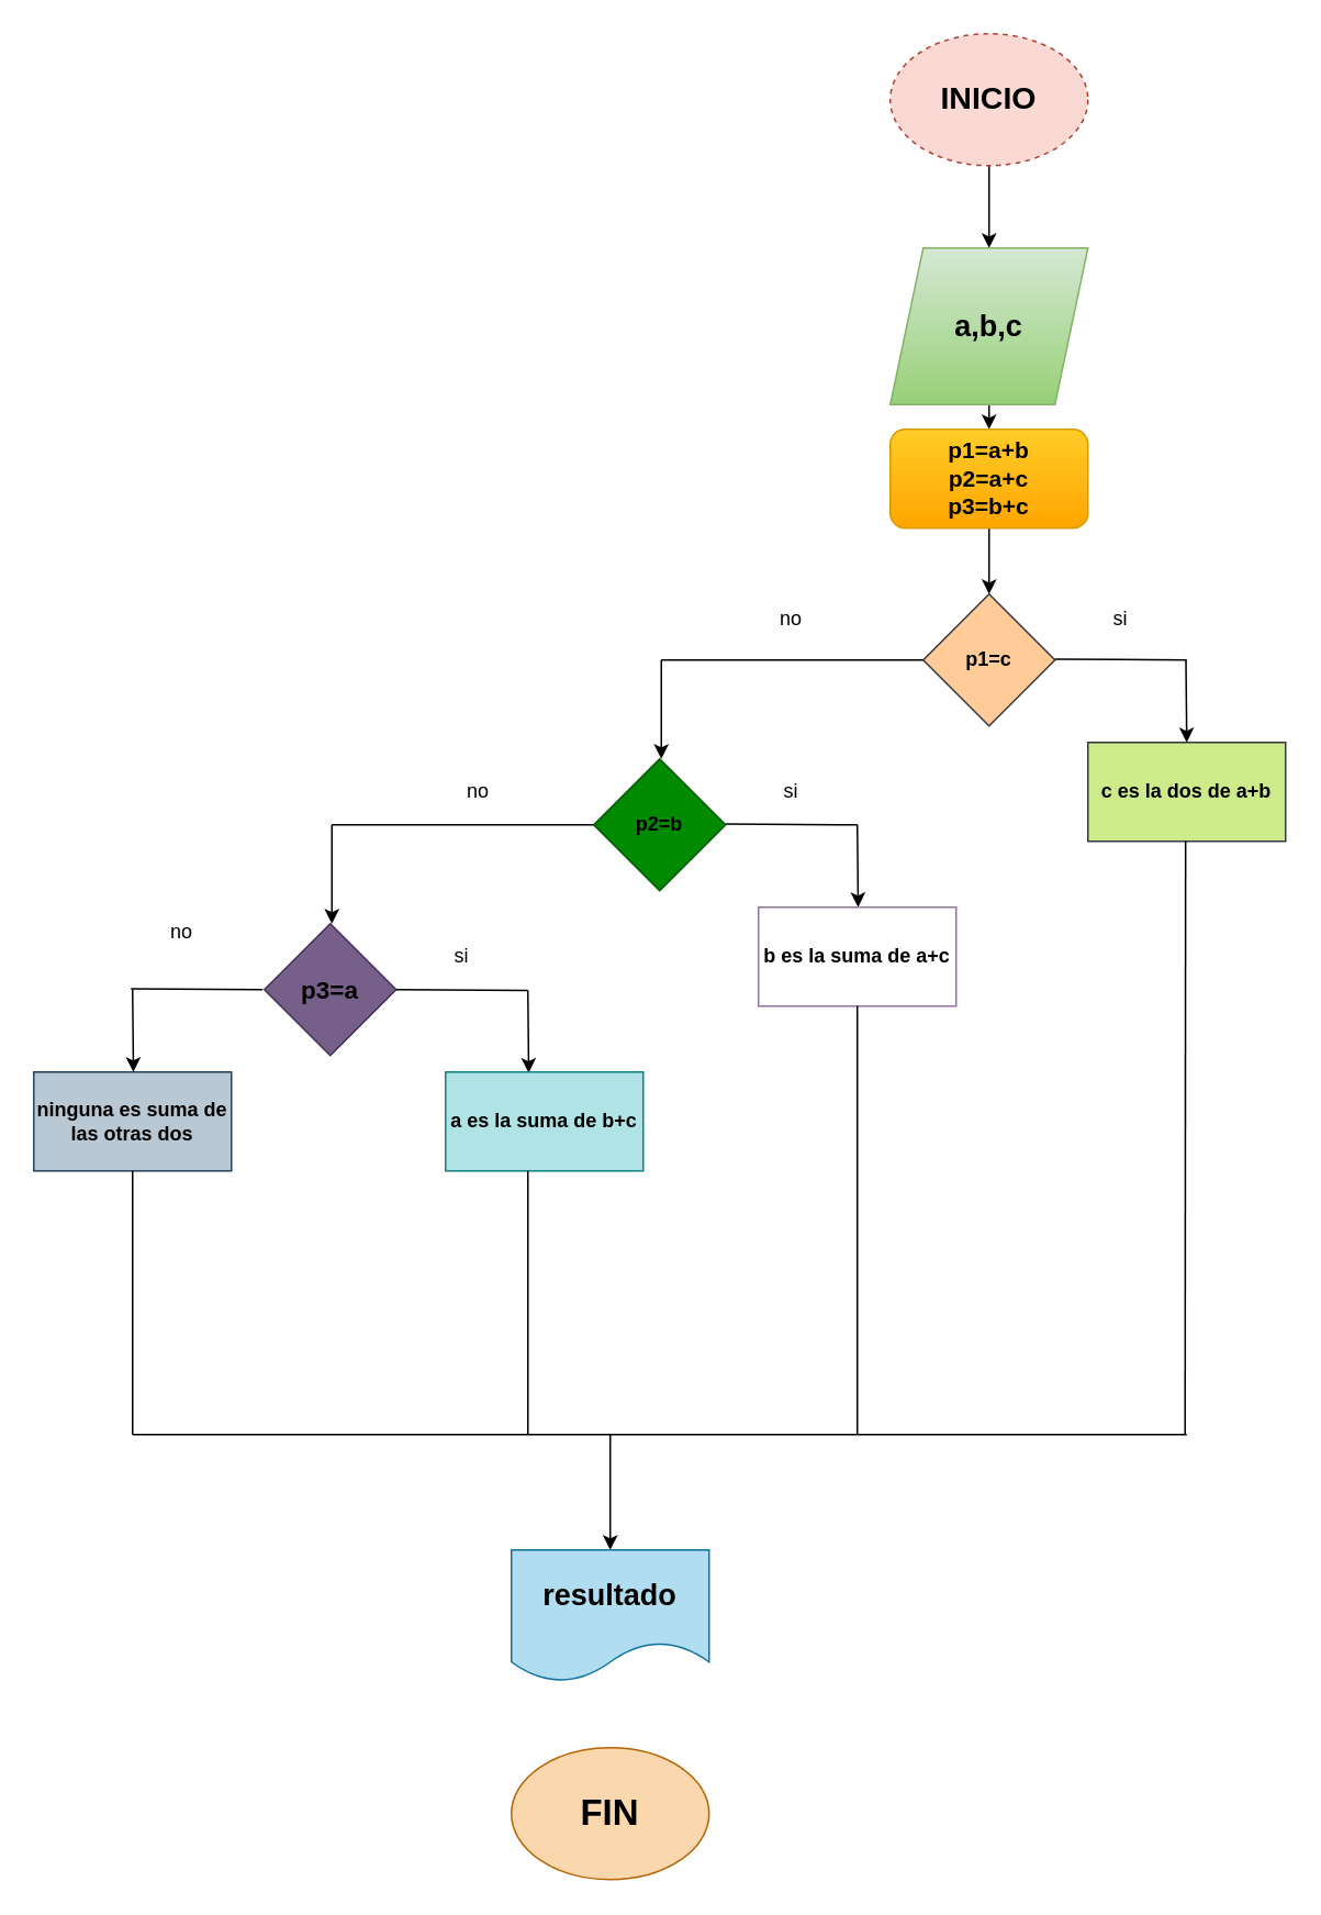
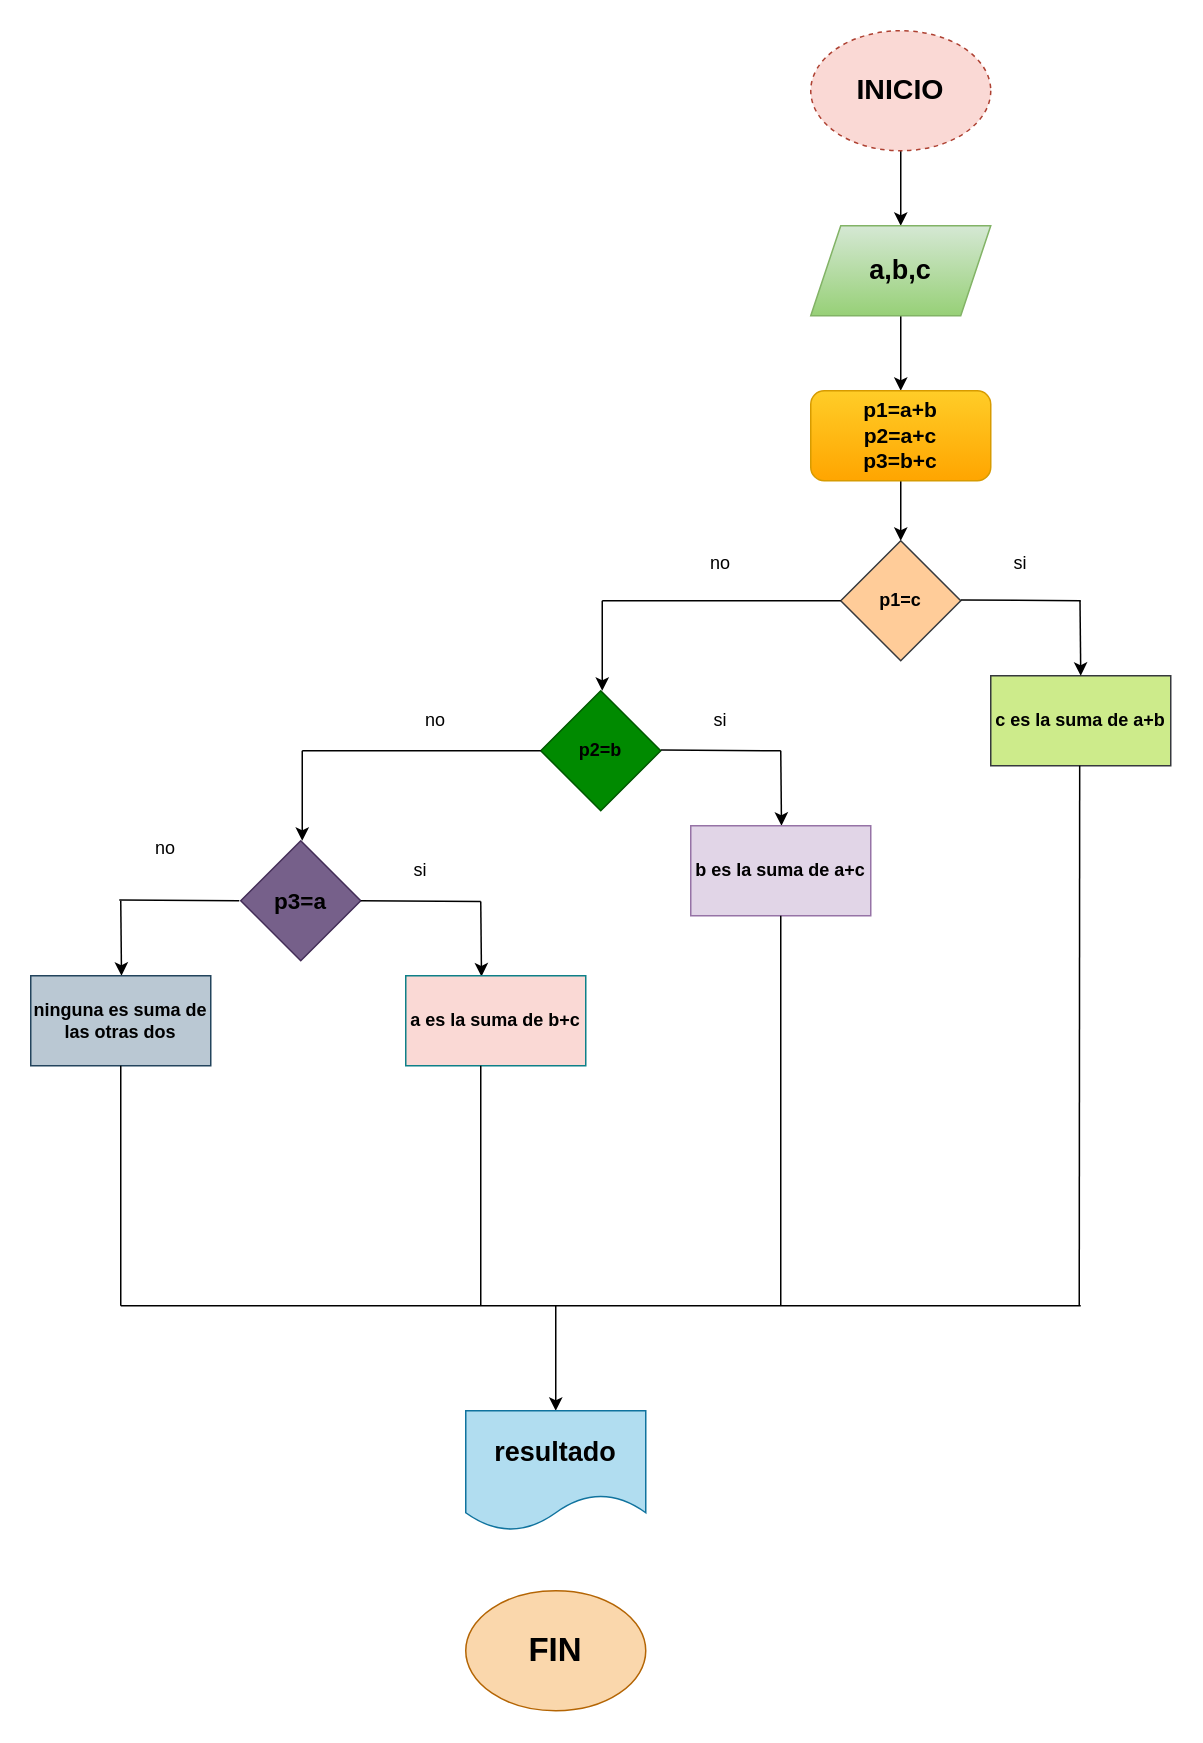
  <mxCell id="0" />
  <mxCell id="1" parent="0" />
  <mxCell id="2" value="" style="edgeStyle=none;html=1;" edge="1" parent="1" source="3" target="5"><mxGeometry relative="1" as="geometry" /></mxCell>
  <mxCell id="3" value="&lt;b&gt;&lt;font color=&quot;#000000&quot; style=&quot;font-size: 19px;&quot;&gt;INICIO&lt;/font&gt;&lt;/b&gt;" style="ellipse;whiteSpace=wrap;html=1;fillColor=#fad9d5;strokeColor=#ae4132;dashed=1;" vertex="1" parent="1"><mxGeometry x="540" y="20" width="120" height="80" as="geometry" /></mxCell>
  <mxCell id="4" value="" style="edgeStyle=none;html=1;" edge="1" parent="1" source="5" target="7"><mxGeometry relative="1" as="geometry" /></mxCell>
- <mxCell id="5" value="&lt;b&gt;&lt;font color=&quot;#000000&quot; style=&quot;font-size: 18px;&quot;&gt;a,b,c&lt;/font&gt;&lt;/b&gt;" style="shape=parallelogram;perimeter=parallelogramPerimeter;whiteSpace=wrap;html=1;fixedSize=1;fillColor=#d5e8d4;strokeColor=#82b366;gradientColor=#97d077;" vertex="1" parent="1"><mxGeometry x="540" y="150" width="120" height="95" as="geometry" /></mxCell>
+ <mxCell id="5" value="&lt;b&gt;&lt;font color=&quot;#000000&quot; style=&quot;font-size: 18px;&quot;&gt;a,b,c&lt;/font&gt;&lt;/b&gt;" style="shape=parallelogram;perimeter=parallelogramPerimeter;whiteSpace=wrap;html=1;fixedSize=1;fillColor=#d5e8d4;strokeColor=#82b366;gradientColor=#97d077;" vertex="1" parent="1"><mxGeometry x="540" y="150" width="120" height="60" as="geometry" /></mxCell>
  <mxCell id="6" value="" style="edgeStyle=none;html=1;" edge="1" parent="1" source="7" target="8"><mxGeometry relative="1" as="geometry" /></mxCell>
  <mxCell id="7" value="&lt;b style=&quot;font-size: 14px;&quot;&gt;&lt;font style=&quot;font-size: 14px;&quot; color=&quot;#000000&quot;&gt;p1=a+b&lt;br&gt;p2=a+c&lt;br&gt;p3=b+c&lt;/font&gt;&lt;/b&gt;" style="whiteSpace=wrap;html=1;fillColor=#ffcd28;strokeColor=#d79b00;gradientColor=#ffa500;rounded=1;" vertex="1" parent="1"><mxGeometry x="540" y="260" width="120" height="60" as="geometry" /></mxCell>
  <mxCell id="8" value="&lt;b&gt;&lt;font color=&quot;#000000&quot;&gt;p1=c&lt;/font&gt;&lt;/b&gt;" style="rhombus;whiteSpace=wrap;html=1;fillColor=#ffcc99;strokeColor=#36393d;" vertex="1" parent="1"><mxGeometry x="560" y="360" width="80" height="80" as="geometry" /></mxCell>
  <mxCell id="9" value="" style="endArrow=none;html=1;" edge="1" parent="1"><mxGeometry width="50" height="50" relative="1" as="geometry"><mxPoint x="401" y="400" as="sourcePoint" /><mxPoint x="560" y="400" as="targetPoint" /></mxGeometry></mxCell>
  <mxCell id="10" value="" style="endArrow=classic;html=1;" edge="1" parent="1"><mxGeometry width="50" height="50" relative="1" as="geometry"><mxPoint x="401" y="400" as="sourcePoint" /><mxPoint x="401" y="460" as="targetPoint" /></mxGeometry></mxCell>
- <mxCell id="11" value="&lt;b&gt;&lt;font color=&quot;#000000&quot;&gt;c es la dos de a+b&lt;/font&gt;&lt;/b&gt;" style="rounded=0;whiteSpace=wrap;html=1;fillColor=#cdeb8b;strokeColor=#36393d;" vertex="1" parent="1"><mxGeometry x="660" y="450" width="120" height="60" as="geometry" /></mxCell>
+ <mxCell id="11" value="&lt;b&gt;&lt;font color=&quot;#000000&quot;&gt;c es la suma de a+b&lt;/font&gt;&lt;/b&gt;" style="rounded=0;whiteSpace=wrap;html=1;fillColor=#cdeb8b;strokeColor=#36393d;" vertex="1" parent="1"><mxGeometry x="660" y="450" width="120" height="60" as="geometry" /></mxCell>
  <mxCell id="12" value="" style="endArrow=none;html=1;" edge="1" parent="1"><mxGeometry width="50" height="50" relative="1" as="geometry"><mxPoint x="640" y="399.5" as="sourcePoint" /><mxPoint x="720" y="400" as="targetPoint" /></mxGeometry></mxCell>
  <mxCell id="13" value="" style="endArrow=classic;html=1;" edge="1" parent="1"><mxGeometry width="50" height="50" relative="1" as="geometry"><mxPoint x="719.5" y="400" as="sourcePoint" /><mxPoint x="720" y="450" as="targetPoint" /></mxGeometry></mxCell>
  <mxCell id="14" value="&lt;font color=&quot;#000000&quot;&gt;&lt;b&gt;p2=b&lt;/b&gt;&lt;/font&gt;" style="rhombus;whiteSpace=wrap;html=1;fillColor=#008a00;strokeColor=#005700;fontColor=#ffffff;" vertex="1" parent="1"><mxGeometry x="360" y="460" width="80" height="80" as="geometry" /></mxCell>
  <mxCell id="15" value="" style="endArrow=none;html=1;" edge="1" parent="1"><mxGeometry width="50" height="50" relative="1" as="geometry"><mxPoint x="440" y="499.5" as="sourcePoint" /><mxPoint x="520" y="500" as="targetPoint" /></mxGeometry></mxCell>
  <mxCell id="16" value="" style="endArrow=classic;html=1;" edge="1" parent="1"><mxGeometry width="50" height="50" relative="1" as="geometry"><mxPoint x="520" y="500" as="sourcePoint" /><mxPoint x="520.5" y="550" as="targetPoint" /></mxGeometry></mxCell>
- <mxCell id="17" value="&lt;b&gt;&lt;font color=&quot;#000000&quot;&gt;b es la suma de a+c&lt;/font&gt;&lt;/b&gt;" style="rounded=0;whiteSpace=wrap;html=1;fillColor=#ffffff;strokeColor=#9673a6;" vertex="1" parent="1"><mxGeometry x="460" y="550" width="120" height="60" as="geometry" /></mxCell>
+ <mxCell id="17" value="&lt;b&gt;&lt;font color=&quot;#000000&quot;&gt;b es la suma de a+c&lt;/font&gt;&lt;/b&gt;" style="rounded=0;whiteSpace=wrap;html=1;fillColor=#e1d5e7;strokeColor=#9673a6;" vertex="1" parent="1"><mxGeometry x="460" y="550" width="120" height="60" as="geometry" /></mxCell>
  <mxCell id="18" value="" style="endArrow=none;html=1;" edge="1" parent="1"><mxGeometry width="50" height="50" relative="1" as="geometry"><mxPoint x="201" y="500" as="sourcePoint" /><mxPoint x="360" y="500" as="targetPoint" /></mxGeometry></mxCell>
  <mxCell id="19" value="" style="endArrow=classic;html=1;" edge="1" parent="1"><mxGeometry width="50" height="50" relative="1" as="geometry"><mxPoint x="201" y="500" as="sourcePoint" /><mxPoint x="201" y="560" as="targetPoint" /></mxGeometry></mxCell>
  <mxCell id="20" value="&lt;b&gt;&lt;font style=&quot;font-size: 15px;&quot; color=&quot;#000000&quot;&gt;p3=a&lt;/font&gt;&lt;/b&gt;" style="rhombus;whiteSpace=wrap;html=1;fillColor=#76608a;strokeColor=#432D57;fontColor=#ffffff;" vertex="1" parent="1"><mxGeometry x="160" y="560" width="80" height="80" as="geometry" /></mxCell>
  <mxCell id="21" value="" style="endArrow=none;html=1;" edge="1" parent="1"><mxGeometry width="50" height="50" relative="1" as="geometry"><mxPoint x="240" y="600" as="sourcePoint" /><mxPoint x="320" y="600.5" as="targetPoint" /></mxGeometry></mxCell>
  <mxCell id="22" value="" style="endArrow=classic;html=1;" edge="1" parent="1"><mxGeometry width="50" height="50" relative="1" as="geometry"><mxPoint x="320" y="600.5" as="sourcePoint" /><mxPoint x="320.5" y="650.5" as="targetPoint" /></mxGeometry></mxCell>
- <mxCell id="23" value="&lt;b&gt;&lt;font color=&quot;#000000&quot;&gt;a es la suma de b+c&lt;/font&gt;&lt;/b&gt;" style="rounded=0;whiteSpace=wrap;html=1;fillColor=#b0e3e6;strokeColor=#0e8088;" vertex="1" parent="1"><mxGeometry x="270" y="650" width="120" height="60" as="geometry" /></mxCell>
+ <mxCell id="23" value="&lt;b&gt;&lt;font color=&quot;#000000&quot;&gt;a es la suma de b+c&lt;/font&gt;&lt;/b&gt;" style="rounded=0;whiteSpace=wrap;html=1;fillColor=#fad9d5;strokeColor=#0e8088;" vertex="1" parent="1"><mxGeometry x="270" y="650" width="120" height="60" as="geometry" /></mxCell>
  <mxCell id="24" value="" style="endArrow=none;html=1;" edge="1" parent="1"><mxGeometry width="50" height="50" relative="1" as="geometry"><mxPoint x="79" y="599.5" as="sourcePoint" /><mxPoint x="159" y="600" as="targetPoint" /></mxGeometry></mxCell>
  <mxCell id="25" value="" style="endArrow=classic;html=1;" edge="1" parent="1"><mxGeometry width="50" height="50" relative="1" as="geometry"><mxPoint x="80" y="600" as="sourcePoint" /><mxPoint x="80.5" y="650" as="targetPoint" /></mxGeometry></mxCell>
  <mxCell id="26" value="&lt;font color=&quot;#000000&quot;&gt;&lt;b&gt;ninguna es suma de las otras dos&lt;/b&gt;&lt;/font&gt;" style="rounded=0;whiteSpace=wrap;html=1;fillColor=#bac8d3;strokeColor=#23445d;" vertex="1" parent="1"><mxGeometry x="20" y="650" width="120" height="60" as="geometry" /></mxCell>
  <mxCell id="27" value="" style="endArrow=none;html=1;" edge="1" parent="1"><mxGeometry width="50" height="50" relative="1" as="geometry"><mxPoint x="80" y="870" as="sourcePoint" /><mxPoint x="80" y="710" as="targetPoint" /></mxGeometry></mxCell>
  <mxCell id="28" value="" style="endArrow=none;html=1;" edge="1" parent="1"><mxGeometry width="50" height="50" relative="1" as="geometry"><mxPoint x="320" y="870" as="sourcePoint" /><mxPoint x="320" y="710" as="targetPoint" /></mxGeometry></mxCell>
  <mxCell id="29" value="" style="endArrow=none;html=1;" edge="1" parent="1"><mxGeometry width="50" height="50" relative="1" as="geometry"><mxPoint x="520" y="870" as="sourcePoint" /><mxPoint x="520" y="610" as="targetPoint" /></mxGeometry></mxCell>
  <mxCell id="30" value="" style="endArrow=none;html=1;" edge="1" parent="1"><mxGeometry width="50" height="50" relative="1" as="geometry"><mxPoint x="719" y="870" as="sourcePoint" /><mxPoint x="719.29" y="510" as="targetPoint" /></mxGeometry></mxCell>
  <mxCell id="31" value="" style="endArrow=none;html=1;" edge="1" parent="1"><mxGeometry width="50" height="50" relative="1" as="geometry"><mxPoint x="80" y="870" as="sourcePoint" /><mxPoint x="720" y="870" as="targetPoint" /></mxGeometry></mxCell>
  <mxCell id="32" value="" style="endArrow=classic;html=1;" edge="1" parent="1"><mxGeometry width="50" height="50" relative="1" as="geometry"><mxPoint x="370" y="870" as="sourcePoint" /><mxPoint x="370" y="940" as="targetPoint" /></mxGeometry></mxCell>
  <mxCell id="33" value="&lt;b&gt;&lt;font color=&quot;#000000&quot; style=&quot;font-size: 18px;&quot;&gt;resultado&lt;/font&gt;&lt;/b&gt;" style="shape=document;whiteSpace=wrap;html=1;boundedLbl=1;fillColor=#b1ddf0;strokeColor=#10739e;" vertex="1" parent="1"><mxGeometry x="310" y="940" width="120" height="80" as="geometry" /></mxCell>
  <mxCell id="34" value="&lt;b&gt;&lt;font style=&quot;font-size: 22px;&quot; color=&quot;#000000&quot;&gt;FIN&lt;/font&gt;&lt;/b&gt;" style="ellipse;whiteSpace=wrap;html=1;fillColor=#fad7ac;strokeColor=#b46504;" vertex="1" parent="1"><mxGeometry x="310" y="1060" width="120" height="80" as="geometry" /></mxCell>
  <mxCell id="35" value="no" style="text;html=1;strokeColor=none;fillColor=none;align=center;verticalAlign=middle;whiteSpace=wrap;rounded=0;" vertex="1" parent="1"><mxGeometry x="450" y="360" width="60" height="30" as="geometry" /></mxCell>
  <mxCell id="36" value="si" style="text;html=1;strokeColor=none;fillColor=none;align=center;verticalAlign=middle;whiteSpace=wrap;rounded=0;" vertex="1" parent="1"><mxGeometry x="650" y="360" width="60" height="30" as="geometry" /></mxCell>
  <mxCell id="37" value="no" style="text;html=1;strokeColor=none;fillColor=none;align=center;verticalAlign=middle;whiteSpace=wrap;rounded=0;" vertex="1" parent="1"><mxGeometry x="260" y="465" width="60" height="30" as="geometry" /></mxCell>
  <mxCell id="38" value="si" style="text;html=1;strokeColor=none;fillColor=none;align=center;verticalAlign=middle;whiteSpace=wrap;rounded=0;" vertex="1" parent="1"><mxGeometry x="450" y="465" width="60" height="30" as="geometry" /></mxCell>
  <mxCell id="39" value="si" style="text;html=1;strokeColor=none;fillColor=none;align=center;verticalAlign=middle;whiteSpace=wrap;rounded=0;" vertex="1" parent="1"><mxGeometry x="250" y="565" width="60" height="30" as="geometry" /></mxCell>
  <mxCell id="40" value="no" style="text;html=1;strokeColor=none;fillColor=none;align=center;verticalAlign=middle;whiteSpace=wrap;rounded=0;" vertex="1" parent="1"><mxGeometry x="80" y="550" width="60" height="30" as="geometry" /></mxCell>
